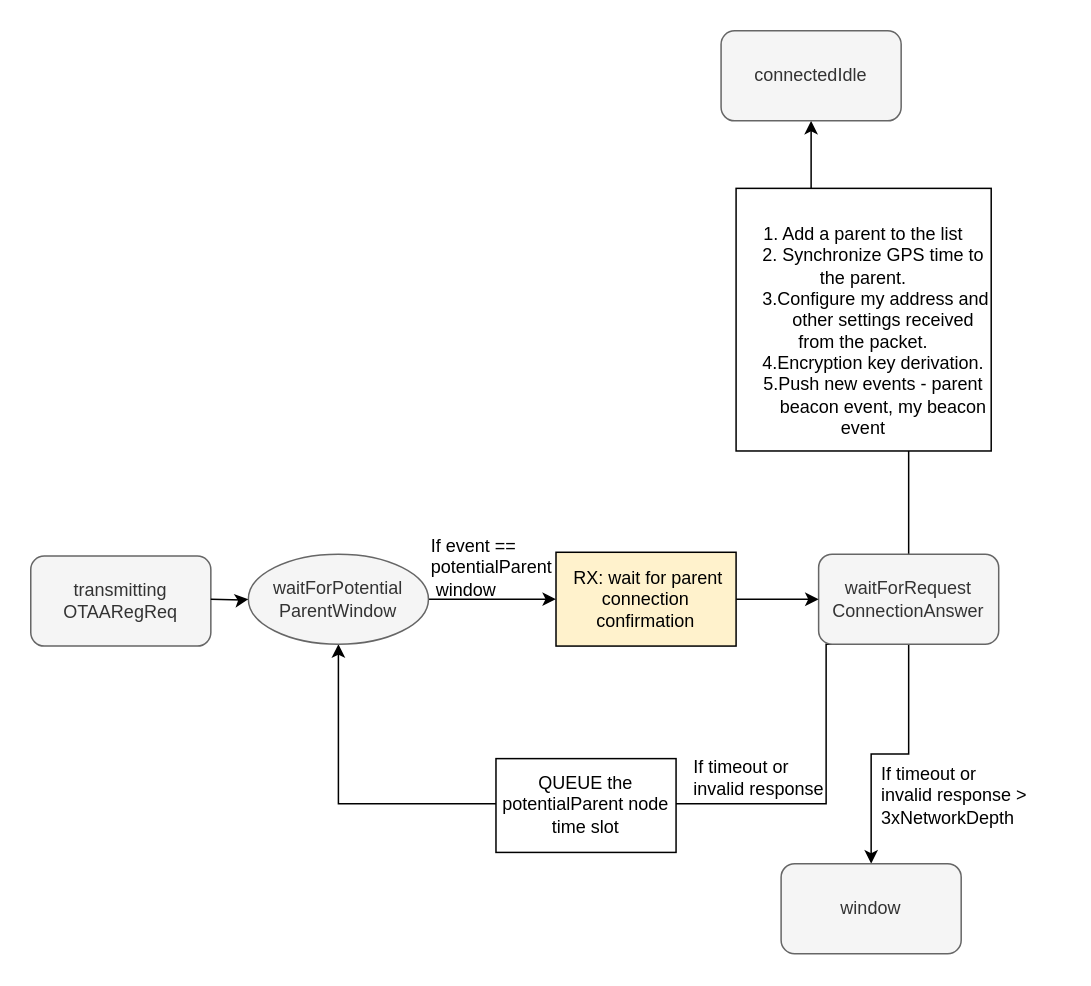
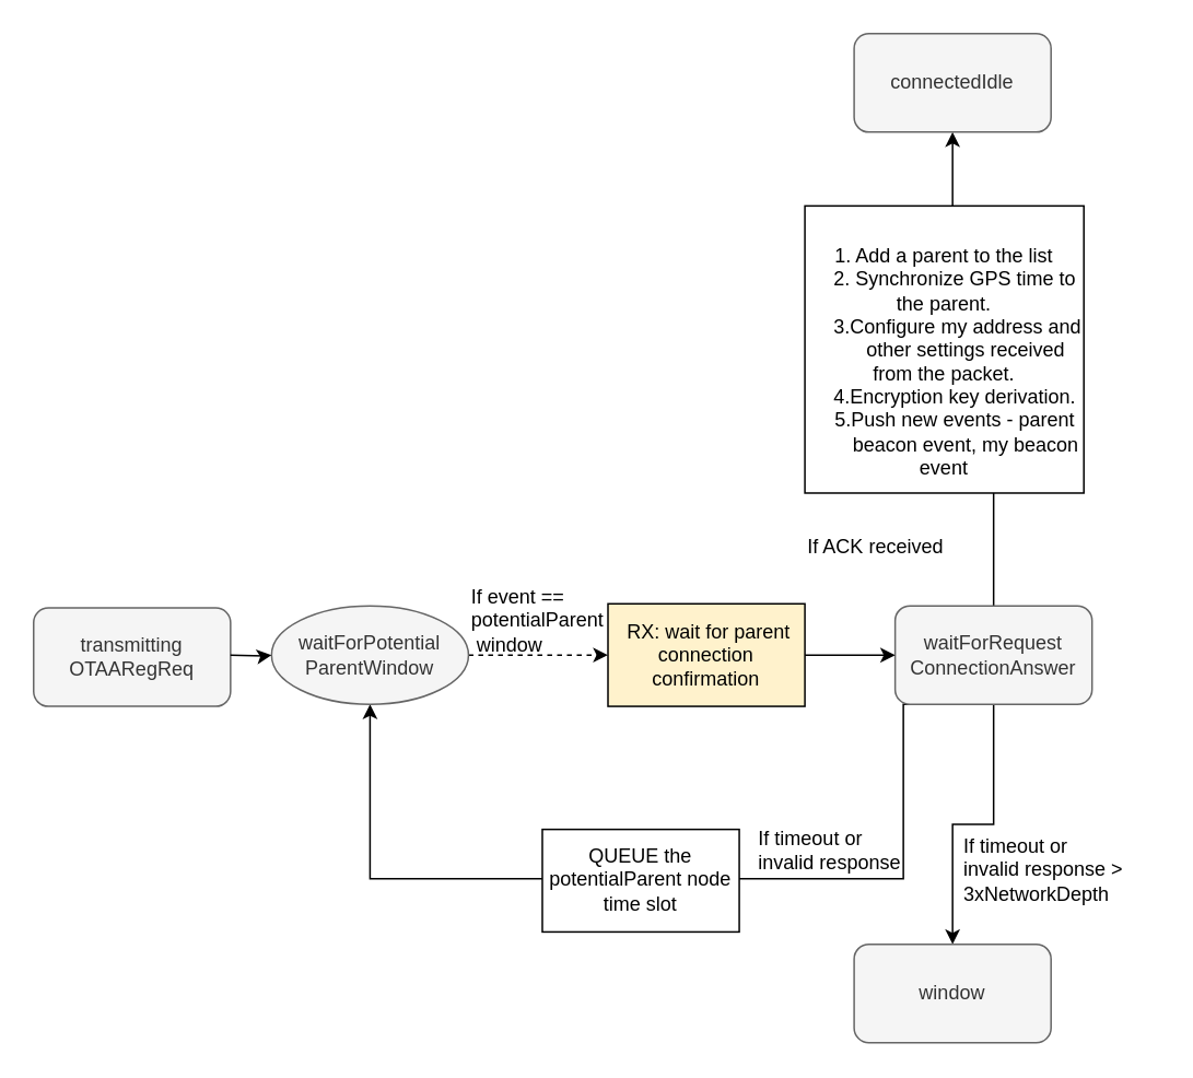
  <mxCell id="0" />
  <mxCell id="1" parent="0" />
  <mxCell id="2" value="&lt;div&gt;transmitting&lt;/div&gt;&lt;div&gt;OTAARegReq&lt;/div&gt;" style="rounded=1;whiteSpace=wrap;html=1;fillColor=#f5f5f5;fontColor=#333333;strokeColor=#666666;" parent="1" vertex="1"><mxGeometry x="20" y="370" width="120" height="60" as="geometry" /></mxCell>
  <mxCell id="3" style="edgeStyle=orthogonalEdgeStyle;rounded=0;orthogonalLoop=1;jettySize=auto;html=1;exitX=0.25;exitY=1;exitDx=0;exitDy=0;entryX=0.5;entryY=1;entryDx=0;entryDy=0;" parent="1" source="6" target="11" edge="1"><mxGeometry relative="1" as="geometry"><Array as="points"><mxPoint x="550" y="535" /><mxPoint x="225" y="535" /></Array></mxGeometry></mxCell>
  <mxCell id="4" style="edgeStyle=orthogonalEdgeStyle;rounded=0;orthogonalLoop=1;jettySize=auto;html=1;exitX=0.5;exitY=0;exitDx=0;exitDy=0;entryX=0.5;entryY=1;entryDx=0;entryDy=0;" parent="1" source="6" target="16" edge="1"><mxGeometry relative="1" as="geometry" /></mxCell>
  <mxCell id="5" style="edgeStyle=orthogonalEdgeStyle;rounded=0;orthogonalLoop=1;jettySize=auto;html=1;exitX=0.5;exitY=1;exitDx=0;exitDy=0;entryX=0.5;entryY=0;entryDx=0;entryDy=0;" edge="1" parent="1" source="6" target="17"><mxGeometry relative="1" as="geometry" /></mxCell>
  <mxCell id="6" value="&lt;div&gt;waitForRequest&lt;br&gt;ConnectionAnswer&lt;br&gt;&lt;/div&gt;" style="rounded=1;whiteSpace=wrap;html=1;fillColor=#f5f5f5;fontColor=#333333;strokeColor=#666666;" parent="1" vertex="1"><mxGeometry x="545" y="368.75" width="120" height="60" as="geometry" /></mxCell>
  <mxCell id="7" value="" style="edgeStyle=orthogonalEdgeStyle;rounded=0;orthogonalLoop=1;jettySize=auto;html=1;" parent="1" source="8" target="6" edge="1"><mxGeometry relative="1" as="geometry" /></mxCell>
  <mxCell id="8" value="&amp;nbsp;RX: wait for parent connection confirmation" style="rounded=0;whiteSpace=wrap;html=1;fillColor=#fff2cc;" parent="1" vertex="1"><mxGeometry x="370" y="367.5" width="120" height="62.5" as="geometry" /></mxCell>
  <mxCell id="9" value="If timeout or&lt;br&gt;&lt;div&gt;invalid response &amp;gt;&amp;nbsp;&lt;/div&gt;&lt;div&gt;3xNetworkDepth&lt;/div&gt;" style="text;html=1;align=left;verticalAlign=middle;resizable=0;points=[];autosize=1;" parent="1" vertex="1"><mxGeometry x="585" y="500" width="120" height="60" as="geometry" /></mxCell>
- <mxCell id="10" style="edgeStyle=orthogonalEdgeStyle;rounded=0;orthogonalLoop=1;jettySize=auto;html=1;exitX=1;exitY=0.5;exitDx=0;exitDy=0;entryX=0;entryY=0.5;entryDx=0;entryDy=0;" parent="1" source="11" target="8" edge="1"><mxGeometry relative="1" as="geometry" /></mxCell>
+ <mxCell id="10" style="edgeStyle=orthogonalEdgeStyle;rounded=0;orthogonalLoop=1;jettySize=auto;html=1;exitX=1;exitY=0.5;exitDx=0;exitDy=0;entryX=0;entryY=0.5;entryDx=0;entryDy=0;dashed=1;" parent="1" source="11" target="8" edge="1"><mxGeometry relative="1" as="geometry" /></mxCell>
  <mxCell id="11" value="&lt;div&gt;waitForPotential&lt;/div&gt;&lt;div&gt;ParentWindow&lt;/div&gt;" style="ellipse;whiteSpace=wrap;html=1;fillColor=#f5f5f5;fontColor=#333333;strokeColor=#666666;" parent="1" vertex="1"><mxGeometry x="165" y="368.75" width="120" height="60" as="geometry" /></mxCell>
  <mxCell id="12" style="edgeStyle=orthogonalEdgeStyle;rounded=0;orthogonalLoop=1;jettySize=auto;html=1;exitX=1;exitY=0.5;exitDx=0;exitDy=0;" parent="1" target="11" edge="1"><mxGeometry relative="1" as="geometry"><mxPoint x="140" y="398.75" as="sourcePoint" /></mxGeometry></mxCell>
  <mxCell id="13" value="&lt;div&gt;If event == &lt;br&gt;&lt;/div&gt;&lt;div&gt;potentialParent&lt;/div&gt;&lt;div&gt;&amp;nbsp;window&lt;br&gt;&lt;/div&gt;" style="text;html=1;align=left;verticalAlign=middle;resizable=0;points=[];autosize=1;" parent="1" vertex="1"><mxGeometry x="285" y="348" width="100" height="60" as="geometry" /></mxCell>
  <mxCell id="14" value="If timeout or&lt;br&gt;invalid response" style="text;html=1;align=left;verticalAlign=middle;resizable=0;points=[];autosize=1;" parent="1" vertex="1"><mxGeometry x="460" y="495" width="105" height="45" as="geometry" /></mxCell>
  <mxCell id="15" value="QUEUE the potentialParent node time slot" style="rounded=0;whiteSpace=wrap;html=1;" parent="1" vertex="1"><mxGeometry x="330" y="505" width="120" height="62.5" as="geometry" /></mxCell>
- <mxCell id="16" value="&lt;div&gt;connectedIdle&lt;/div&gt;" style="rounded=1;whiteSpace=wrap;html=1;fillColor=#f5f5f5;fontColor=#333333;strokeColor=#666666;" parent="1" vertex="1"><mxGeometry x="480" y="20" width="120" height="60" as="geometry" /></mxCell>
+ <mxCell id="16" value="&lt;div&gt;connectedIdle&lt;/div&gt;" style="rounded=1;whiteSpace=wrap;html=1;fillColor=#f5f5f5;fontColor=#333333;strokeColor=#666666;" parent="1" vertex="1"><mxGeometry x="520" y="20" width="120" height="60" as="geometry" /></mxCell>
  <mxCell id="17" value="&lt;div&gt;window&lt;/div&gt;" style="rounded=1;whiteSpace=wrap;html=1;fillColor=#f5f5f5;fontColor=#333333;strokeColor=#666666;" parent="1" vertex="1"><mxGeometry x="520" y="575" width="120" height="60" as="geometry" /></mxCell>
+ <mxCell id="18" value="If ACK received" style="text;html=1;align=left;verticalAlign=middle;resizable=0;points=[];autosize=1;" parent="1" vertex="1"><mxGeometry x="490" y="318" width="105" height="30" as="geometry" /></mxCell>
  <mxCell id="19" value="&lt;div&gt;&lt;br&gt;&lt;/div&gt;&lt;div&gt;1. Add a parent to the list&lt;/div&gt;&lt;div&gt;&amp;nbsp;&amp;nbsp;&amp;nbsp; 2. Synchronize GPS time to the parent.&lt;/div&gt;&lt;div&gt;&amp;nbsp;&amp;nbsp;&amp;nbsp;&amp;nbsp; 3.Configure my address and &lt;span style=&quot;white-space: pre;&quot;&gt;&#09;&lt;/span&gt;other settings received from the packet.&lt;/div&gt;&lt;div&gt;&amp;nbsp;&amp;nbsp;&amp;nbsp; 4.Encryption key derivation.&lt;/div&gt;&lt;div&gt;&amp;nbsp;&amp;nbsp;&amp;nbsp; 5.Push new events - parent &lt;span style=&quot;white-space: pre;&quot;&gt;&#09;&lt;/span&gt;beacon event, my beacon event&lt;br&gt;&lt;/div&gt;" style="rounded=0;whiteSpace=wrap;html=1;rotation=0;" parent="1" vertex="1"><mxGeometry x="490" y="125" width="170" height="175" as="geometry" /></mxCell>
